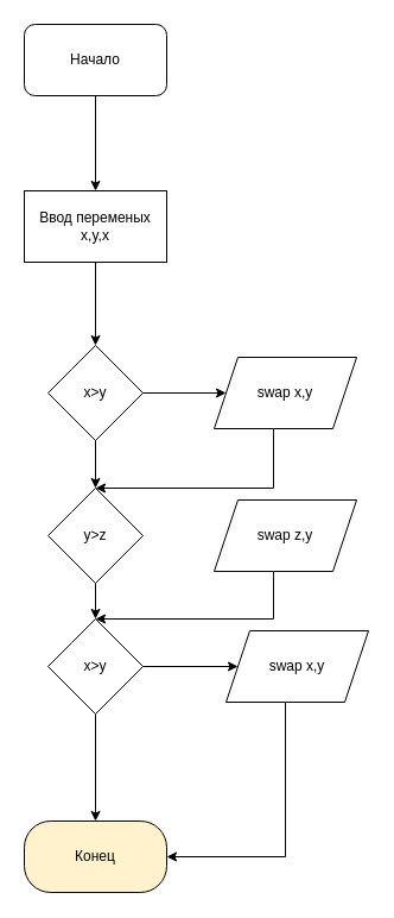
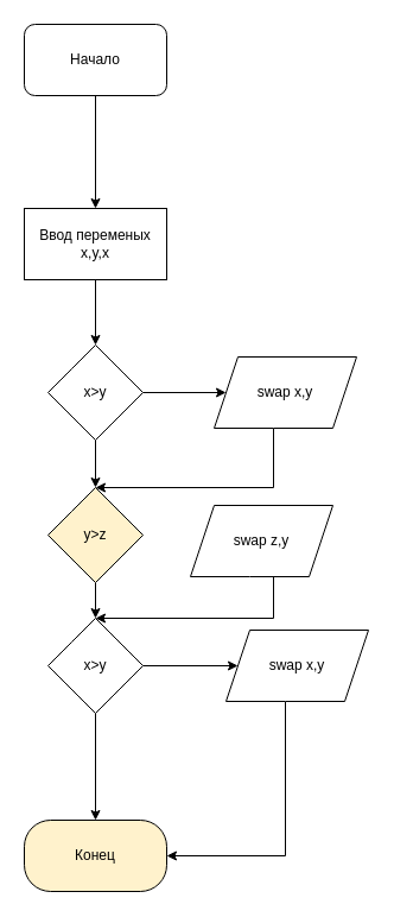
  <mxCell id="0" />
  <mxCell id="1" parent="0" />
  <mxCell id="2" value="" style="edgeStyle=orthogonalEdgeStyle;rounded=0;orthogonalLoop=1;jettySize=auto;html=1;" edge="1" parent="1" source="3" target="5"><mxGeometry relative="1" as="geometry" /></mxCell>
  <mxCell id="3" value="Начало" style="rounded=1;whiteSpace=wrap;html=1;" vertex="1" parent="1"><mxGeometry x="20" y="20" width="120" height="60" as="geometry" /></mxCell>
  <mxCell id="4" value="" style="edgeStyle=orthogonalEdgeStyle;rounded=0;orthogonalLoop=1;jettySize=auto;html=1;" edge="1" parent="1" source="5" target="8"><mxGeometry relative="1" as="geometry" /></mxCell>
- <mxCell id="5" value="Ввод переменых x,y,x" style="whiteSpace=wrap;html=1;rounded=1;arcSize=0;" vertex="1" parent="1"><mxGeometry x="20" y="160" width="120" height="60" as="geometry" /></mxCell>
+ <mxCell id="5" value="Ввод переменых x,y,x" style="whiteSpace=wrap;html=1;rounded=1;arcSize=0;" vertex="1" parent="1"><mxGeometry x="20" y="175" width="120" height="60" as="geometry" /></mxCell>
  <mxCell id="6" value="" style="edgeStyle=orthogonalEdgeStyle;rounded=0;orthogonalLoop=1;jettySize=auto;html=1;" edge="1" parent="1" source="8" target="10"><mxGeometry relative="1" as="geometry" /></mxCell>
  <mxCell id="7" style="edgeStyle=orthogonalEdgeStyle;rounded=0;orthogonalLoop=1;jettySize=auto;html=1;" edge="1" parent="1" source="8" target="12"><mxGeometry relative="1" as="geometry" /></mxCell>
  <mxCell id="8" value="x&amp;gt;y" style="rhombus;whiteSpace=wrap;html=1;rounded=1;arcSize=0;" vertex="1" parent="1"><mxGeometry x="40" y="290" width="80" height="80" as="geometry" /></mxCell>
  <mxCell id="9" style="edgeStyle=orthogonalEdgeStyle;rounded=0;orthogonalLoop=1;jettySize=auto;html=1;entryX=0.5;entryY=0;entryDx=0;entryDy=0;" edge="1" parent="1" source="10" target="12"><mxGeometry relative="1" as="geometry"><Array as="points"><mxPoint x="230" y="410" /></Array></mxGeometry></mxCell>
  <mxCell id="10" value="swap x,y" style="shape=parallelogram;perimeter=parallelogramPerimeter;whiteSpace=wrap;html=1;fixedSize=1;rounded=1;arcSize=0;" vertex="1" parent="1"><mxGeometry x="180" y="300" width="120" height="60" as="geometry" /></mxCell>
  <mxCell id="11" style="edgeStyle=orthogonalEdgeStyle;rounded=0;orthogonalLoop=1;jettySize=auto;html=1;entryX=0.5;entryY=0;entryDx=0;entryDy=0;" edge="1" parent="1" source="12" target="17"><mxGeometry relative="1" as="geometry" /></mxCell>
- <mxCell id="12" value="y&amp;gt;z" style="rhombus;whiteSpace=wrap;html=1;rounded=1;arcSize=0;" vertex="1" parent="1"><mxGeometry x="40" y="410" width="80" height="80" as="geometry" /></mxCell>
+ <mxCell id="12" value="y&amp;gt;z" style="rhombus;whiteSpace=wrap;html=1;rounded=1;arcSize=0;fillColor=#fff2cc;" vertex="1" parent="1"><mxGeometry x="40" y="410" width="80" height="80" as="geometry" /></mxCell>
  <mxCell id="13" style="edgeStyle=orthogonalEdgeStyle;rounded=0;orthogonalLoop=1;jettySize=auto;html=1;entryX=0.5;entryY=0;entryDx=0;entryDy=0;" edge="1" parent="1" source="14" target="17"><mxGeometry relative="1" as="geometry"><Array as="points"><mxPoint x="230" y="520" /></Array></mxGeometry></mxCell>
- <mxCell id="14" value="swap z,y" style="shape=parallelogram;perimeter=parallelogramPerimeter;whiteSpace=wrap;html=1;fixedSize=1;rounded=1;arcSize=0;" vertex="1" parent="1"><mxGeometry x="180" y="420" width="120" height="60" as="geometry" /></mxCell>
+ <mxCell id="14" value="swap z,y" style="shape=parallelogram;perimeter=parallelogramPerimeter;whiteSpace=wrap;html=1;fixedSize=1;rounded=1;arcSize=0;" vertex="1" parent="1"><mxGeometry x="160" y="425" width="120" height="60" as="geometry" /></mxCell>
  <mxCell id="15" value="" style="edgeStyle=orthogonalEdgeStyle;rounded=0;orthogonalLoop=1;jettySize=auto;html=1;" edge="1" parent="1" source="17" target="19"><mxGeometry relative="1" as="geometry" /></mxCell>
  <mxCell id="16" value="" style="edgeStyle=orthogonalEdgeStyle;rounded=0;orthogonalLoop=1;jettySize=auto;html=1;" edge="1" parent="1" source="17" target="20"><mxGeometry relative="1" as="geometry" /></mxCell>
  <mxCell id="17" value="x&amp;gt;y" style="rhombus;whiteSpace=wrap;html=1;rounded=1;arcSize=0;" vertex="1" parent="1"><mxGeometry x="40" y="520" width="80" height="80" as="geometry" /></mxCell>
  <mxCell id="18" style="edgeStyle=orthogonalEdgeStyle;rounded=0;orthogonalLoop=1;jettySize=auto;html=1;" edge="1" parent="1" source="19" target="20"><mxGeometry relative="1" as="geometry"><Array as="points"><mxPoint x="240" y="720" /></Array></mxGeometry></mxCell>
  <mxCell id="19" value="swap x,y" style="shape=parallelogram;perimeter=parallelogramPerimeter;whiteSpace=wrap;html=1;fixedSize=1;rounded=1;arcSize=0;" vertex="1" parent="1"><mxGeometry x="190" y="530" width="120" height="60" as="geometry" /></mxCell>
  <mxCell id="20" value="Конец" style="whiteSpace=wrap;html=1;rounded=1;arcSize=37;fillColor=#fff2cc;" vertex="1" parent="1"><mxGeometry x="20" y="690" width="120" height="60" as="geometry" /></mxCell>
